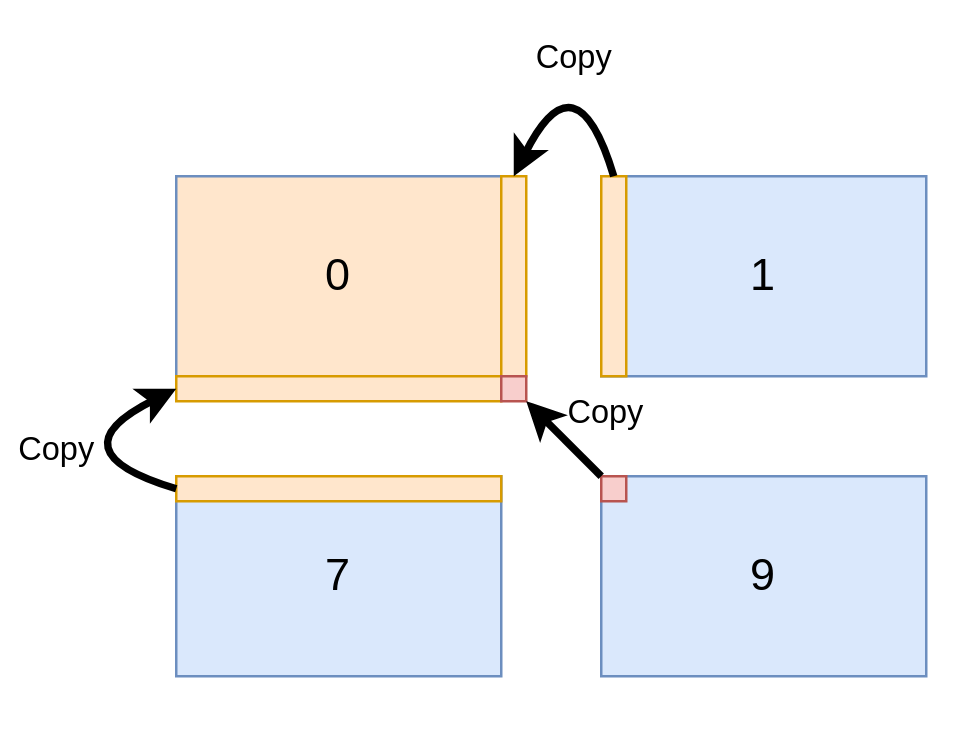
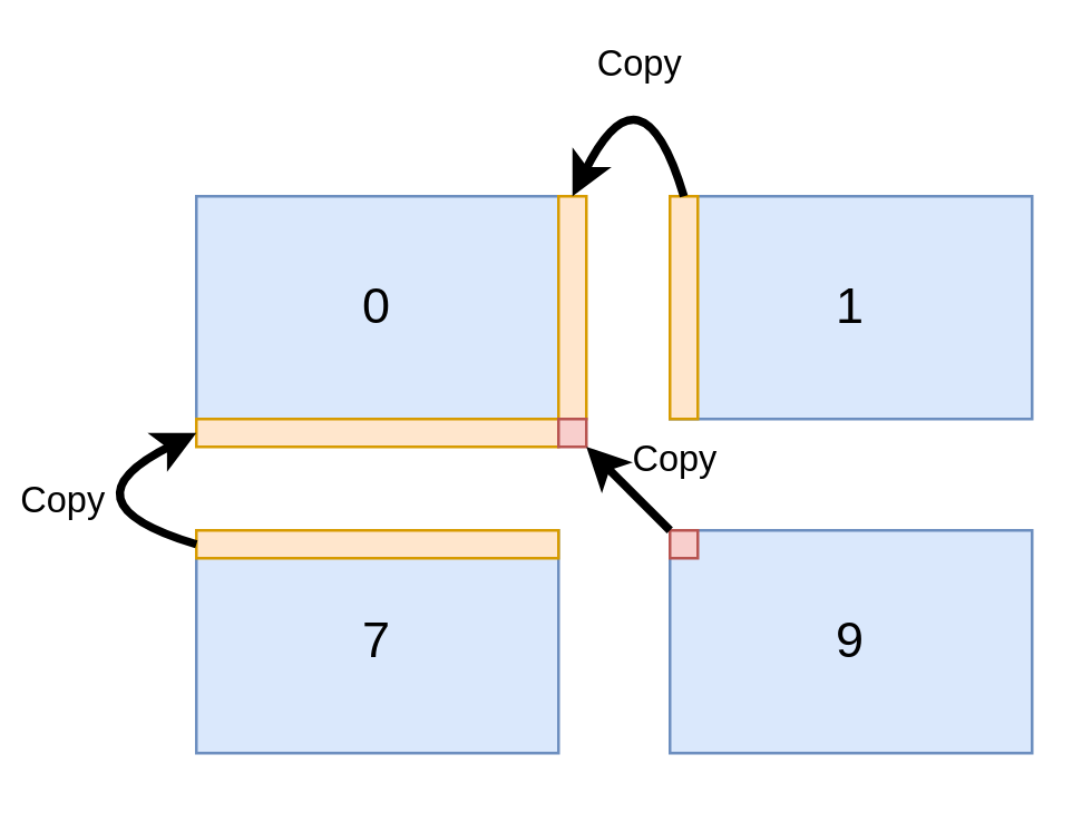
  <mxCell id="0" />
  <mxCell id="1" parent="0" />
- <mxCell id="2" value="&lt;font style=&quot;font-size: 18px&quot;&gt;0&lt;/font&gt;" style="rounded=0;whiteSpace=wrap;html=1;fillColor=#ffe6cc;strokeColor=#6c8ebf;fontSize=18;" parent="1" vertex="1"><mxGeometry x="70" y="70" width="130" height="80" as="geometry" /></mxCell>
+ <mxCell id="2" value="&lt;font style=&quot;font-size: 18px&quot;&gt;0&lt;/font&gt;" style="rounded=0;whiteSpace=wrap;html=1;fillColor=#dae8fc;strokeColor=#6c8ebf;fontSize=18;" parent="1" vertex="1"><mxGeometry x="70" y="70" width="130" height="80" as="geometry" /></mxCell>
  <mxCell id="3" value="1" style="rounded=0;whiteSpace=wrap;html=1;fillColor=#dae8fc;strokeColor=#6c8ebf;fontSize=18;" parent="1" vertex="1"><mxGeometry x="240" y="70" width="130" height="80" as="geometry" /></mxCell>
  <mxCell id="4" value="7" style="rounded=0;whiteSpace=wrap;html=1;fillColor=#dae8fc;strokeColor=#6c8ebf;fontSize=18;" parent="1" vertex="1"><mxGeometry x="70" y="190" width="130" height="80" as="geometry" /></mxCell>
  <mxCell id="5" value="9" style="rounded=0;whiteSpace=wrap;html=1;fillColor=#dae8fc;strokeColor=#6c8ebf;fontSize=18;" parent="1" vertex="1"><mxGeometry x="240" y="190" width="130" height="80" as="geometry" /></mxCell>
  <mxCell id="6" value="" style="rounded=0;whiteSpace=wrap;html=1;fontSize=13;fillColor=#ffe6cc;strokeColor=#d79b00;" vertex="1" parent="1"><mxGeometry x="70" y="150" width="130" height="10" as="geometry" /></mxCell>
  <mxCell id="7" value="" style="rounded=0;whiteSpace=wrap;html=1;fontSize=13;fillColor=#ffe6cc;strokeColor=#d79b00;" vertex="1" parent="1"><mxGeometry x="200" y="70" width="10" height="80" as="geometry" /></mxCell>
  <mxCell id="8" value="" style="rounded=0;whiteSpace=wrap;html=1;fontSize=13;fillColor=#f8cecc;strokeColor=#b85450;" vertex="1" parent="1"><mxGeometry x="200" y="150" width="10" height="10" as="geometry" /></mxCell>
  <mxCell id="9" value="" style="rounded=0;whiteSpace=wrap;html=1;fontSize=13;fillColor=#ffe6cc;strokeColor=#d79b00;" vertex="1" parent="1"><mxGeometry x="240" y="70" width="10" height="80" as="geometry" /></mxCell>
  <mxCell id="10" value="" style="rounded=0;whiteSpace=wrap;html=1;fontSize=13;fillColor=#ffe6cc;strokeColor=#d79b00;" vertex="1" parent="1"><mxGeometry x="70" y="190" width="130" height="10" as="geometry" /></mxCell>
  <mxCell id="11" value="" style="rounded=0;whiteSpace=wrap;html=1;fontSize=13;fillColor=#f8cecc;strokeColor=#b85450;" vertex="1" parent="1"><mxGeometry x="240" y="190" width="10" height="10" as="geometry" /></mxCell>
  <mxCell id="12" value="Copy" style="curved=1;endArrow=classic;html=1;strokeWidth=3;fontSize=13;entryX=0.5;entryY=0;entryDx=0;entryDy=0;exitX=0.5;exitY=0;exitDx=0;exitDy=0;verticalAlign=middle;horizontal=1;labelPosition=center;verticalLabelPosition=middle;align=center;labelBackgroundColor=none;" edge="1" parent="1" source="9" target="7"><mxGeometry width="50" height="50" relative="1" as="geometry"><mxPoint x="250" y="60" as="sourcePoint" /><mxPoint x="200" y="60" as="targetPoint" /><Array as="points"><mxPoint x="230" y="20" /></Array></mxGeometry></mxCell>
  <mxCell id="13" value="Copy" style="curved=1;endArrow=classic;html=1;strokeWidth=3;fontSize=13;entryX=0.5;entryY=0;entryDx=0;entryDy=0;exitX=0;exitY=0.5;exitDx=0;exitDy=0;align=center;verticalAlign=middle;horizontal=1;labelBackgroundColor=none;" edge="1" parent="1" source="10"><mxGeometry width="50" height="50" relative="1" as="geometry"><mxPoint x="30" y="155" as="sourcePoint" /><mxPoint x="70" y="155" as="targetPoint" /><Array as="points"><mxPoint x="20" y="180" /></Array></mxGeometry></mxCell>
  <mxCell id="14" value="Copy" style="endArrow=classic;html=1;labelBackgroundColor=none;strokeWidth=3;fontSize=13;align=left;exitX=0;exitY=0;exitDx=0;exitDy=0;entryX=1;entryY=1;entryDx=0;entryDy=0;labelPosition=right;verticalLabelPosition=middle;verticalAlign=bottom;" edge="1" parent="1" source="11" target="8"><mxGeometry width="50" height="50" relative="1" as="geometry"><mxPoint x="190" y="160" as="sourcePoint" /><mxPoint x="240" y="110" as="targetPoint" /></mxGeometry></mxCell>
